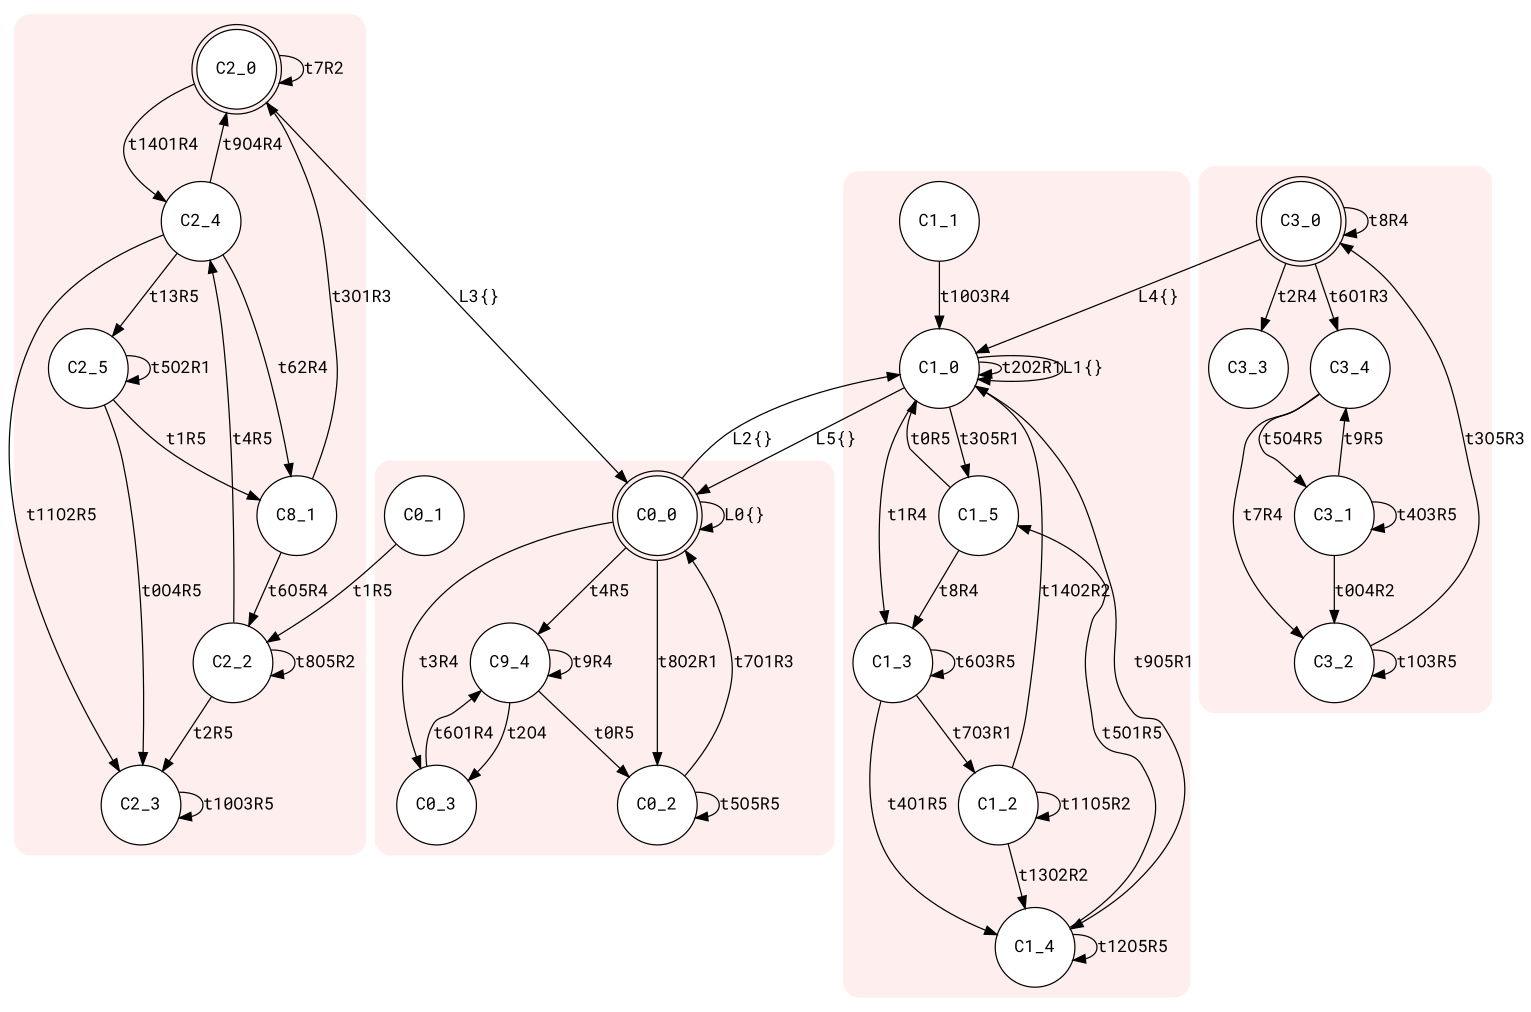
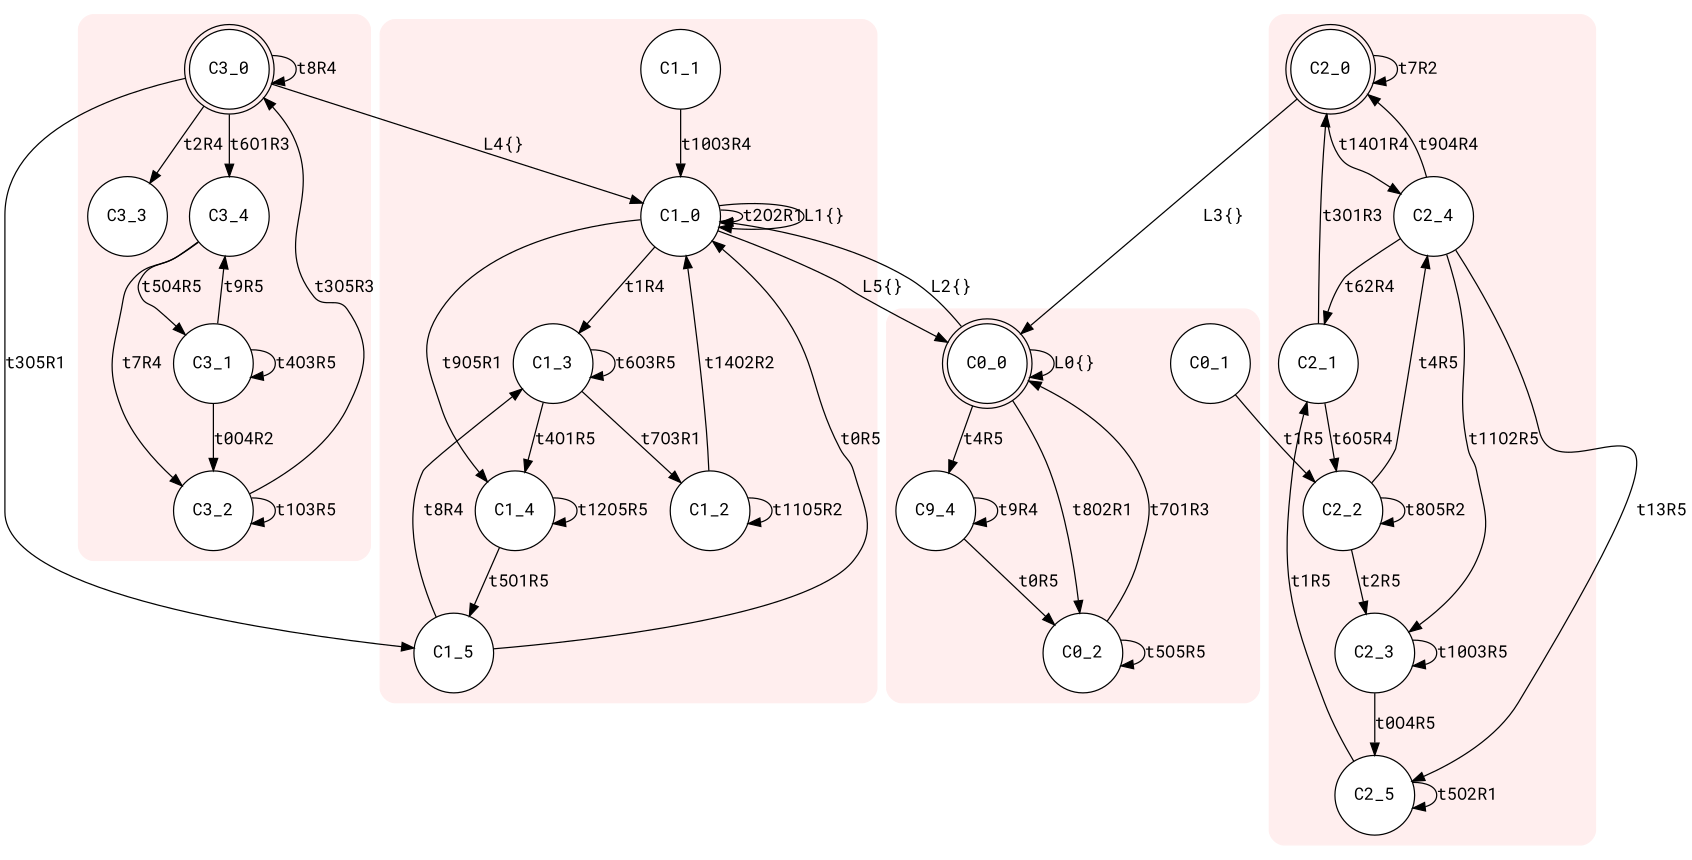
  digraph {
    compound=true
    fontname="Roboto Mono"
    node [fillcolor=white fontname="Roboto Mono" shape=circle style=filled]
    edge [fontname="Roboto Mono"]
    C0_0 [shape=doublecircle]
    n2 [label=C9_4]
    C0_2
-   C0_3
    C0_1
    C1_0
    C1_5
    C1_3
    C1_4
    C1_2
    C1_1
    C2_0 [shape=doublecircle]
    C2_4
    C2_3
    C2_5
-   C2_1 [label=C8_1]
+   C2_1
    C2_2
    C3_0 [shape=doublecircle]
    C3_3
    C3_4
    C3_1
    C3_2
    subgraph cluster_1 {
      color="#FFEEEE"
      style="rounded,filled"
      C0_0
      n2
      C0_2
-     C0_3
      C0_1
    }
    subgraph cluster_2 {
      color="#FFEEEE"
      style="rounded,filled"
      C1_0
      C1_5
      C1_3
      C1_4
      C1_2
      C1_1
    }
    subgraph cluster_3 {
      color="#FFEEEE"
      style="rounded,filled"
      C2_0
      C2_4
      C2_3
      C2_5
      C2_1
      C2_2
    }
    subgraph cluster_4 {
      color="#FFEEEE"
      style="rounded,filled"
      C3_0
      C3_3
      C3_4
      C3_1
      C3_2
    }
    C0_0 -> C0_0 [label="L0{}"]
    C0_0 -> n2 [label=t4R5]
    C0_0 -> C0_2 [label=t8O2R1]
-   C0_0 -> C0_3 [label=t3R4]
    C0_0 -> C1_0 [label="L2{}"]
    n2 -> n2 [label=t9R4]
    n2 -> C0_2 [label=t0R5]
-   n2 -> C0_3 [label=t2O4]
    C0_2 -> C0_0 [label=t7O1R3]
    C0_2 -> C0_2 [label=t5O5R5]
-   C0_3 -> n2 [label=t6O1R4]
    C0_1 -> C2_2 [label=t1R5]
    C1_0 -> C0_0 [label="L5{}"]
    C1_0 -> C1_0 [label=t2O2R1]
    C1_0 -> C1_0 [label="L1{}"]
-   C1_0 -> C1_5 [label=t3O5R1]
+   C3_0 -> C1_5 [label=t3O5R1]
    C1_0 -> C1_3 [label=t1R4]
    C1_0 -> C1_4 [label=t9O5R1]
    C1_5 -> C1_0 [label=t0R5]
    C1_5 -> C1_3 [label=t8R4]
    C1_3 -> C1_3 [label=t6O3R5]
    C1_3 -> C1_4 [label=t4O1R5]
    C1_3 -> C1_2 [label=t7O3R1]
    C1_4 -> C1_5 [label=t5O1R5]
    C1_4 -> C1_4 [label=t12O5R5]
    C1_2 -> C1_0 [label=t14O2R2]
-   C1_2 -> C1_4 [label=t13O2R2]
    C1_2 -> C1_2 [label=t11O5R2]
    C1_1 -> C1_0 [label=t10O3R4]
    C2_0 -> C0_0 [label="L3{}"]
    C2_0 -> C2_0 [label=t7R2]
    C2_0 -> C2_4 [label=t14O1R4]
    C2_4 -> C2_0 [label=t9O4R4]
    C2_4 -> C2_3 [label=t11O2R5]
    C2_4 -> C2_5 [label=t13R5]
    C2_4 -> C2_1 [label=t62R4]
    C2_3 -> C2_3 [label=t10O3R5]
-   C2_5 -> C2_3 [label=t0O4R5]
+   C2_3 -> C2_5 [label=t0O4R5]
    C2_5 -> C2_5 [label=t5O2R1]
    C2_5 -> C2_1 [label=t1R5]
    C2_1 -> C2_0 [label=t3O1R3]
    C2_1 -> C2_2 [label=t6O5R4]
    C2_2 -> C2_4 [label=t4R5]
    C2_2 -> C2_3 [label=t2R5]
    C2_2 -> C2_2 [label=t8O5R2]
    C3_0 -> C1_0 [label="L4{}"]
    C3_0 -> C3_0 [label=t8R4]
    C3_0 -> C3_3 [label=t2R4]
    C3_0 -> C3_4 [label=t6O1R3]
    C3_4 -> C3_1 [label=t5O4R5]
    C3_4 -> C3_2 [label=t7R4]
    C3_1 -> C3_4 [label=t9R5]
    C3_1 -> C3_1 [label=t4O3R5]
    C3_1 -> C3_2 [label=t0O4R2]
    C3_2 -> C3_0 [label=t3O5R3]
    C3_2 -> C3_2 [label=t1O3R5]
  }
